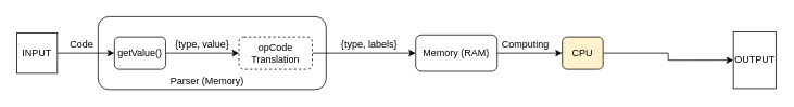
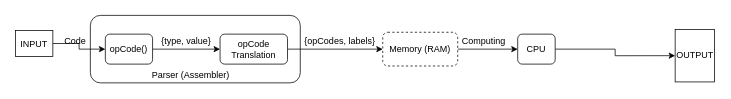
  <mxCell id="0" />
  <mxCell id="1" parent="0" />
  <mxCell id="2" value="" style="rounded=1;whiteSpace=wrap;html=1;" vertex="1" parent="1"><mxGeometry x="120" y="20" width="280" height="90" as="geometry" /></mxCell>
  <mxCell id="3" style="edgeStyle=orthogonalEdgeStyle;rounded=0;orthogonalLoop=1;jettySize=auto;html=1;entryX=0;entryY=0.5;entryDx=0;entryDy=0;" edge="1" parent="1" source="4" target="13"><mxGeometry relative="1" as="geometry" /></mxCell>
- <mxCell id="4" value="INPUT" style="whiteSpace=wrap;html=1;aspect=fixed;" vertex="1" parent="1"><mxGeometry x="20" y="40" width="50" height="50" as="geometry" /></mxCell>
+ <mxCell id="4" value="INPUT" style="whiteSpace=wrap;html=1;aspect=fixed;" vertex="1" parent="1"><mxGeometry x="20" y="40" width="50" height="35" as="geometry" /></mxCell>
  <mxCell id="5" value="Code" style="text;html=1;strokeColor=none;fillColor=none;align=center;verticalAlign=middle;whiteSpace=wrap;rounded=0;" vertex="1" parent="1"><mxGeometry x="80" y="45" width="40" height="20" as="geometry" /></mxCell>
  <mxCell id="6" style="edgeStyle=orthogonalEdgeStyle;rounded=0;orthogonalLoop=1;jettySize=auto;html=1;exitX=1;exitY=0.5;exitDx=0;exitDy=0;entryX=0;entryY=0.5;entryDx=0;entryDy=0;" edge="1" parent="1" source="7" target="10"><mxGeometry relative="1" as="geometry" /></mxCell>
- <mxCell id="7" value="Memory (RAM)" style="rounded=1;whiteSpace=wrap;html=1;fontSize=12;glass=0;strokeWidth=1;shadow=0;" vertex="1" parent="1"><mxGeometry x="510" y="42.5" width="100" height="45" as="geometry" /></mxCell>
- <mxCell id="8" value="{type, labels}" style="text;html=1;strokeColor=none;fillColor=none;align=center;verticalAlign=middle;whiteSpace=wrap;rounded=0;" vertex="1" parent="1"><mxGeometry x="400" y="45" width="106" height="20" as="geometry" /></mxCell>
+ <mxCell id="7" value="Memory (RAM)" style="rounded=1;whiteSpace=wrap;html=1;fontSize=12;glass=0;strokeWidth=1;shadow=0;dashed=1;" vertex="1" parent="1"><mxGeometry x="510" y="42.5" width="100" height="45" as="geometry" /></mxCell>
+ <mxCell id="8" value="{opCodes, labels}" style="text;html=1;strokeColor=none;fillColor=none;align=center;verticalAlign=middle;whiteSpace=wrap;rounded=0;" vertex="1" parent="1"><mxGeometry x="400" y="45" width="106" height="20" as="geometry" /></mxCell>
  <mxCell id="9" style="edgeStyle=orthogonalEdgeStyle;rounded=0;orthogonalLoop=1;jettySize=auto;html=1;exitX=1;exitY=0.5;exitDx=0;exitDy=0;entryX=0;entryY=0.5;entryDx=0;entryDy=0;" edge="1" parent="1" source="10" target="11"><mxGeometry relative="1" as="geometry" /></mxCell>
- <mxCell id="10" value="CPU" style="rounded=1;whiteSpace=wrap;html=1;fontSize=12;glass=0;strokeWidth=1;shadow=0;fillColor=#fff2cc;" vertex="1" parent="1"><mxGeometry x="690" y="45" width="50" height="40" as="geometry" /></mxCell>
+ <mxCell id="10" value="CPU" style="rounded=1;whiteSpace=wrap;html=1;fontSize=12;glass=0;strokeWidth=1;shadow=0;" vertex="1" parent="1"><mxGeometry x="690" y="45" width="50" height="40" as="geometry" /></mxCell>
  <mxCell id="11" value="OUTPUT" style="whiteSpace=wrap;html=1;aspect=fixed;" vertex="1" parent="1"><mxGeometry x="900" y="38.75" width="52.5" height="70" as="geometry" /></mxCell>
  <mxCell id="12" style="edgeStyle=orthogonalEdgeStyle;rounded=0;orthogonalLoop=1;jettySize=auto;html=1;exitX=1;exitY=0.5;exitDx=0;exitDy=0;" edge="1" parent="1" source="13" target="15"><mxGeometry relative="1" as="geometry" /></mxCell>
- <mxCell id="13" value="getValue()" style="rounded=1;whiteSpace=wrap;html=1;" vertex="1" parent="1"><mxGeometry x="140" y="45" width="63" height="40" as="geometry" /></mxCell>
+ <mxCell id="13" value="opCode()" style="rounded=1;whiteSpace=wrap;html=1;" vertex="1" parent="1"><mxGeometry x="140" y="45" width="63" height="40" as="geometry" /></mxCell>
  <mxCell id="14" style="edgeStyle=orthogonalEdgeStyle;rounded=0;orthogonalLoop=1;jettySize=auto;html=1;exitX=1;exitY=0.5;exitDx=0;exitDy=0;entryX=0;entryY=0.5;entryDx=0;entryDy=0;" edge="1" parent="1" source="15" target="7"><mxGeometry relative="1" as="geometry" /></mxCell>
- <mxCell id="15" value="opCode Translation" style="rounded=1;whiteSpace=wrap;html=1;dashed=1;" vertex="1" parent="1"><mxGeometry x="293" y="45" width="90" height="40" as="geometry" /></mxCell>
+ <mxCell id="15" value="opCode Translation" style="rounded=1;whiteSpace=wrap;html=1;" vertex="1" parent="1"><mxGeometry x="293" y="45" width="90" height="40" as="geometry" /></mxCell>
  <mxCell id="16" value="{type, value}" style="text;html=1;strokeColor=none;fillColor=none;align=center;verticalAlign=middle;whiteSpace=wrap;rounded=0;" vertex="1" parent="1"><mxGeometry x="203" y="45" width="90" height="20" as="geometry" /></mxCell>
- <mxCell id="17" value="Parser (Memory)" style="text;html=1;strokeColor=none;fillColor=none;align=center;verticalAlign=middle;whiteSpace=wrap;rounded=0;" vertex="1" parent="1"><mxGeometry x="194" y="90" width="120" height="20" as="geometry" /></mxCell>
+ <mxCell id="17" value="Parser (Assembler)" style="text;html=1;strokeColor=none;fillColor=none;align=center;verticalAlign=middle;whiteSpace=wrap;rounded=0;" vertex="1" parent="1"><mxGeometry x="194" y="90" width="120" height="20" as="geometry" /></mxCell>
  <mxCell id="18" style="edgeStyle=orthogonalEdgeStyle;rounded=0;orthogonalLoop=1;jettySize=auto;html=1;exitX=0.5;exitY=1;exitDx=0;exitDy=0;" edge="1" parent="1" source="2" target="2"><mxGeometry relative="1" as="geometry" /></mxCell>
  <mxCell id="19" value="Computing" style="text;html=1;strokeColor=none;fillColor=none;align=center;verticalAlign=middle;whiteSpace=wrap;rounded=0;" vertex="1" parent="1"><mxGeometry x="610" y="45" width="70" height="20" as="geometry" /></mxCell>
